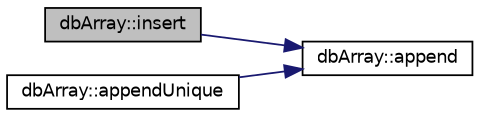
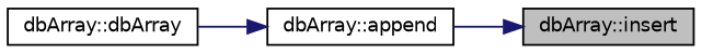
  digraph {
    rankdir=RL
    node [color=black fillcolor=white fontname=Helvetica fontsize=10 shape=record style=filled]
    edge [color=midnightblue dir=back fontname=Helvetica fontsize=10 labelfontname=Helvetica labelfontsize=10 style=solid]
    n1 [fillcolor=grey75 fontcolor=black height=0.2 label="dbArray::insert" width=0.4]
    n2 [height=0.2 label="dbArray::append" width=0.4]
-   n3 [height=0.2 label="dbArray::appendUnique" width=0.4]
-   n2 -> n1
+   n3 [height=0.2 label="dbArray::dbArray" width=0.4]
+   n1 -> n2
    n2 -> n3
  }
